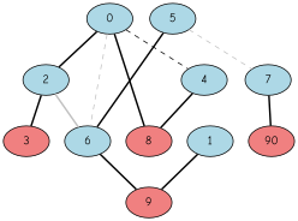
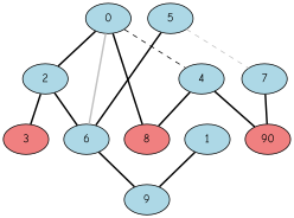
  graph {
    fontname="Comic Neue"
    node [fillcolor=lightblue fontname="Comic Neue" style=filled]
    edge [color=black fontname="Comic Neue" style=bold]
    0
    2
    4
    6
    8 [fillcolor=lightcoral]
    3 [fillcolor=lightcoral]
    n7 [fillcolor=lightcoral label=90]
-   9 [fillcolor=lightcoral]
+   9
    1
    5
    7
    0 -- 2
    0 -- 4 [style=dashed]
-   0 -- 6 [color=gray style=dashed]
+   0 -- 6 [color=gray]
    0 -- 8
-   2 -- 6 [color=gray]
+   2 -- 6
    2 -- 3
    4 -- 8
+   4 -- n7
    6 -- 9
    1 -- 9
    5 -- 6
    5 -- 7 [color=gray style=dashed]
    7 -- n7
  }
